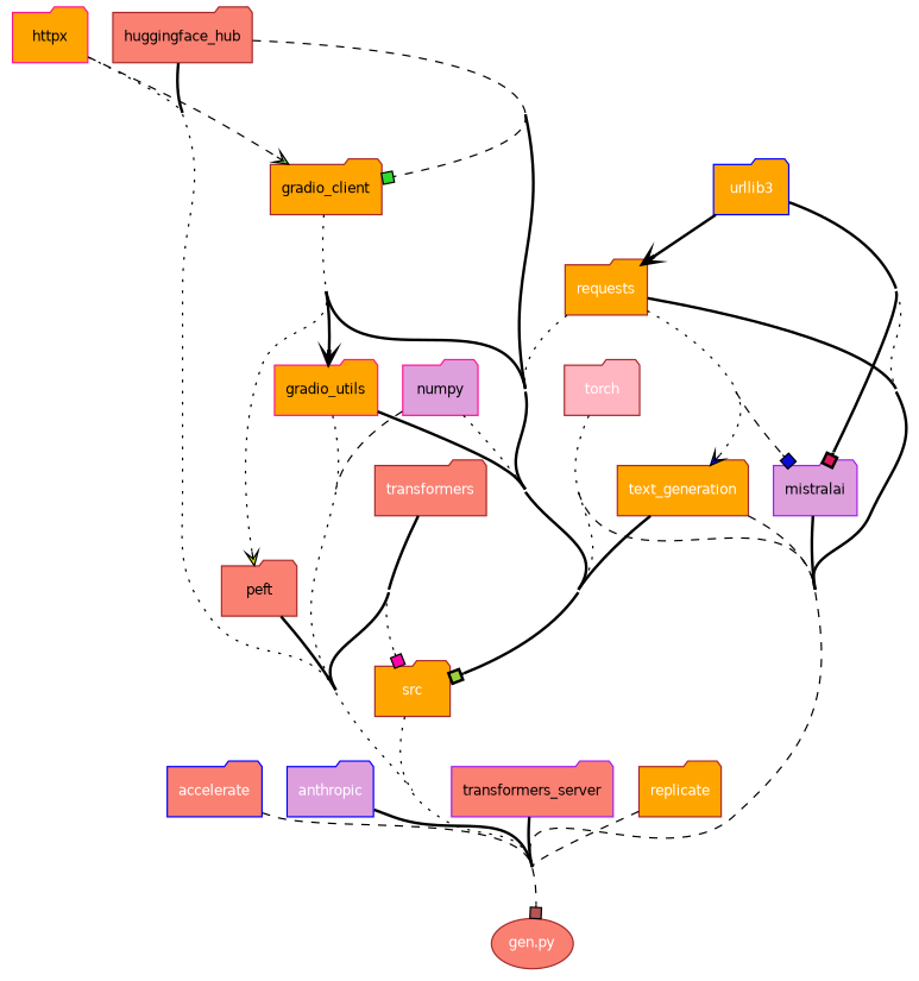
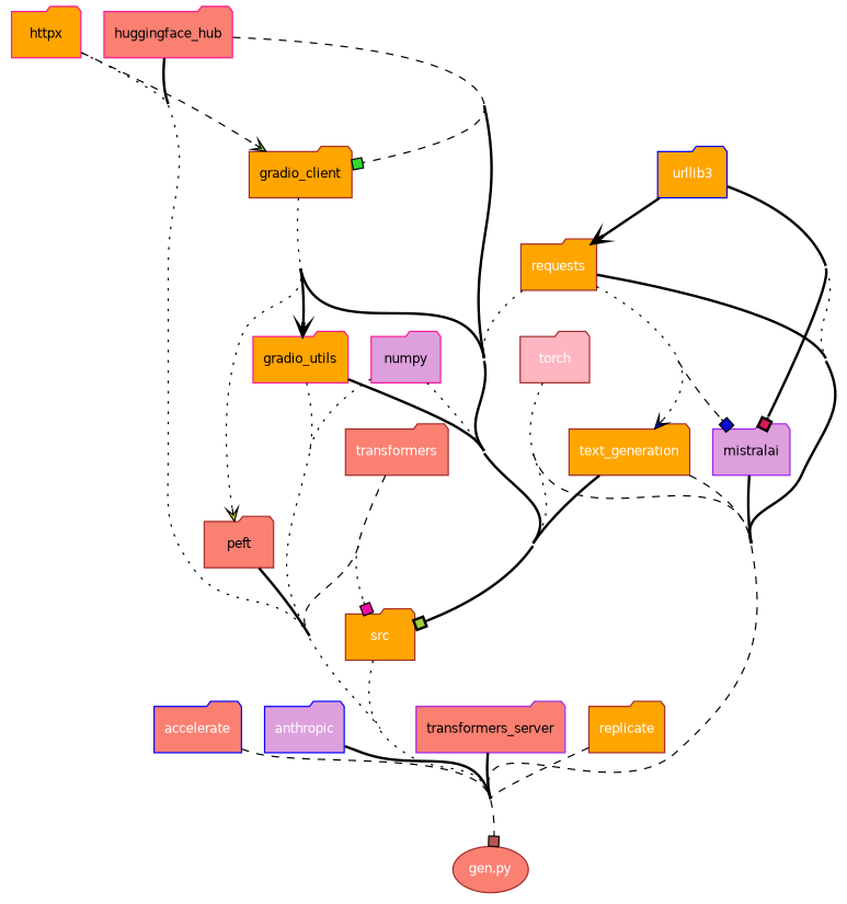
  digraph {
    concentrate=true
    rankdir=TB
    node [color=brown fillcolor=orange fontcolor="#ffffff" fontname=Helvetica fontsize=10 style=filled shape=folder]
    edge [arrowhead=vee fillcolor="#0b0bd6" minlen=2 style=bold]
    n1 [fillcolor=salmon label="gen.py" shape=""]
    accelerate [color=blue fillcolor=salmon]
    anthropic [color=blue fillcolor=plum]
    gradio_client [fontcolor="#000000"]
    gradio_utils [color=deeppink fontcolor="#000000"]
    src
    peft [fillcolor=salmon fontcolor="#000000"]
    httpx [color=deeppink fontcolor="#000000"]
-   huggingface_hub [fillcolor=salmon fontcolor="#000000"]
+   huggingface_hub [color=deeppink fillcolor=salmon fontcolor="#000000"]
    mistralai [color=purple fillcolor=plum fontcolor="#000000"]
    numpy [color=deeppink fillcolor=plum fontcolor="#000000"]
    n12 [color=purple fillcolor=salmon fontcolor="#000000" label=transformers_server]
    replicate
    requests
    text_generation
    torch [fillcolor=lightpink]
    transformers [fillcolor=salmon]
    urllib3 [color=blue]
    accelerate -> n1 [arrowhead=box fillcolor="#b65353" style=dashed]
    anthropic -> n1 [fillcolor="#c06a40"]
    gradio_client -> gradio_utils [fillcolor="#e6e619"]
    gradio_client -> src [arrowhead=box fillcolor="#e6e619"]
    gradio_client -> peft [fillcolor="#e6e619" style=dotted]
    gradio_utils -> n1 [fillcolor="#9dce3b" style=dotted]
    gradio_utils -> src [arrowhead=box fillcolor="#9dce3b" minlen=3]
    src -> n1 [fillcolor="#5e10f9" minlen=3 style=dotted]
    peft -> n1 [arrowhead=box fillcolor="#5395b6"]
    httpx -> n1 [arrowhead=box fillcolor="#70c247" style=dotted]
    httpx -> gradio_client [fillcolor="#70c247" style=dashed]
    huggingface_hub -> n1 [fillcolor="#2fdb2f"]
    huggingface_hub -> gradio_client [arrowhead=box fillcolor="#2fdb2f" style=dashed]
    huggingface_hub -> src [fillcolor="#2fdb2f"]
    mistralai -> n1 [fillcolor="#3bce6c"]
-   numpy -> n1 [arrowhead=box fillcolor="#06f9a8" style=dashed]
+   numpy -> n1 [arrowhead=box fillcolor="#06f9a8" style=dotted]
    numpy -> src [fillcolor="#06f9a8" minlen=3 style=dotted]
    n12 -> n1 [fillcolor="#53b6b6"]
    replicate -> n1 [fillcolor="#406ac0" style=dashed]
    requests -> n1
    requests -> src [arrowhead=box style=dotted]
    requests -> mistralai [arrowhead=box style=dashed]
    requests -> text_generation [style=dotted]
    text_generation -> n1 [fillcolor="#9d26d9" style=dashed]
    text_generation -> src [arrowhead=box fillcolor="#9d26d9"]
    torch -> n1 [arrowhead=box fillcolor="#f906f9" style=dashed]
    torch -> src [arrowhead=box fillcolor="#f906f9" minlen=3 style=dotted]
-   transformers -> n1 [arrowhead=box fillcolor="#f906a8"]
+   transformers -> n1 [arrowhead=box fillcolor="#f906a8" style=dashed]
    transformers -> src [arrowhead=box fillcolor="#f906a8" style=dotted]
    urllib3 -> n1 [fillcolor="#dd185a" style=dotted]
    urllib3 -> mistralai [arrowhead=box fillcolor="#dd185a"]
    urllib3 -> requests [fillcolor="#dd185a" minlen=""]
  }
